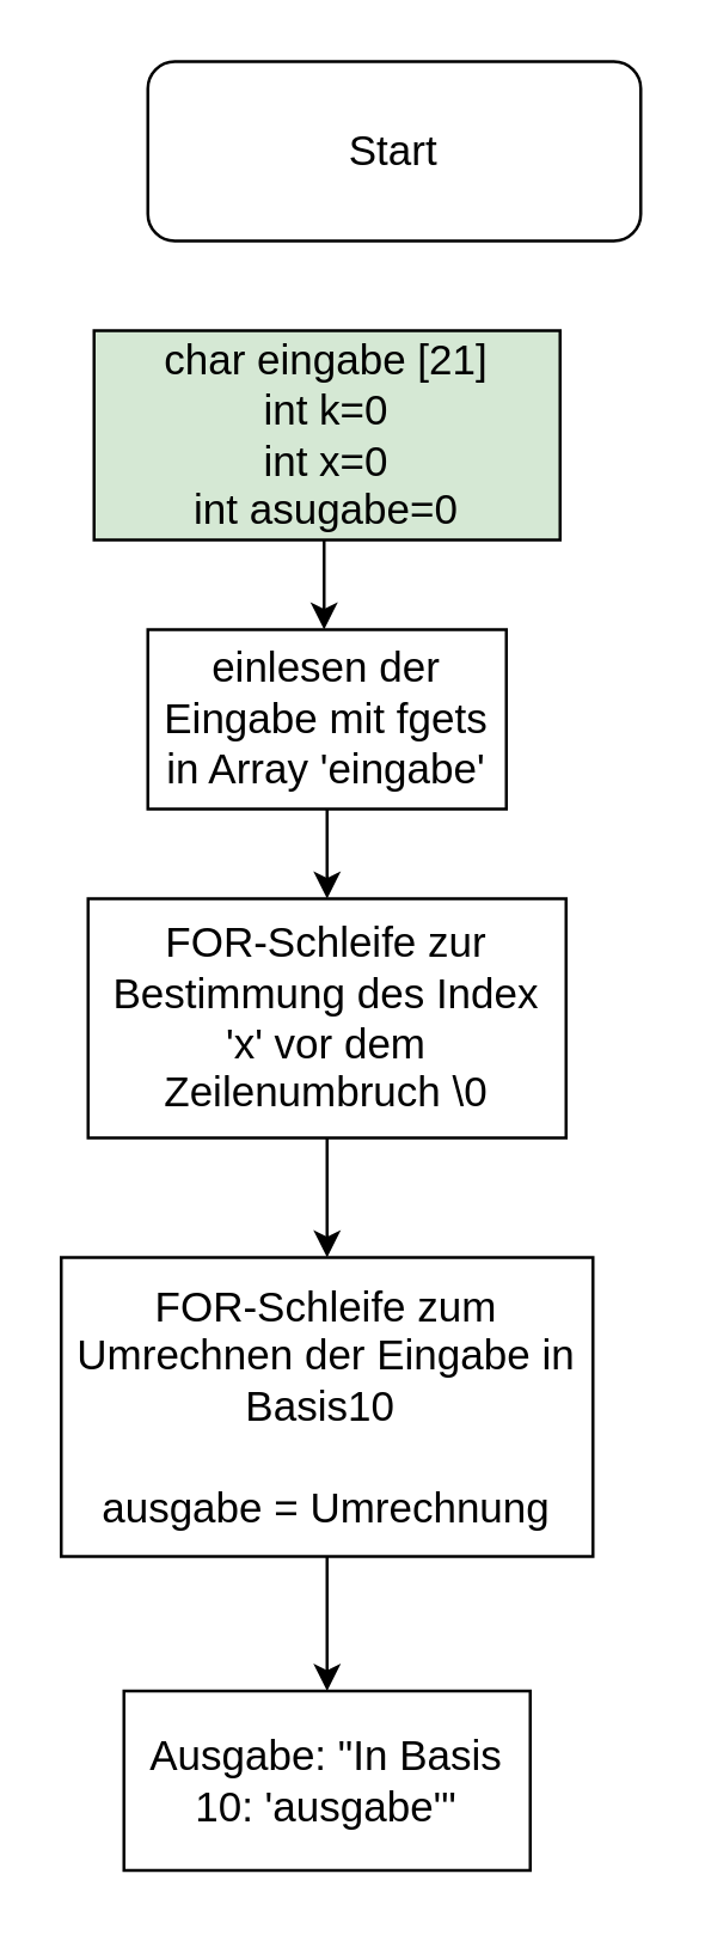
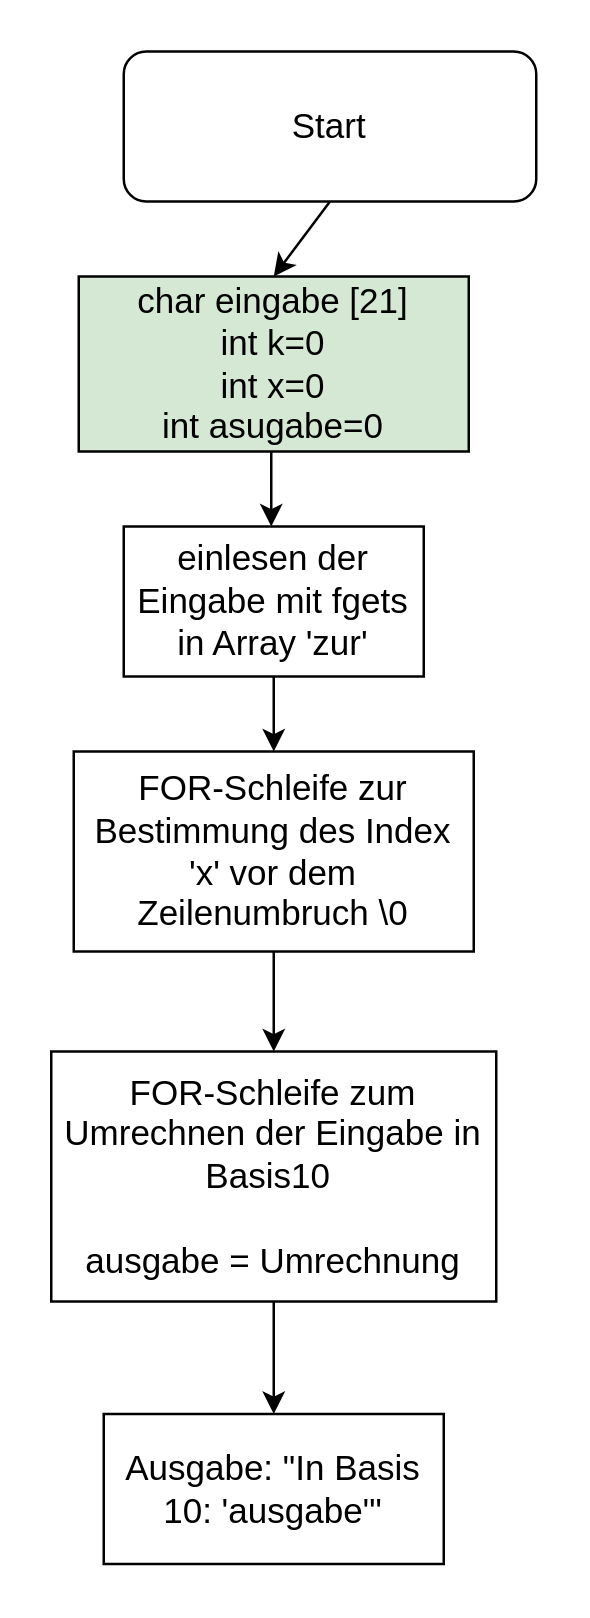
  <mxCell id="0" />
  <mxCell id="1" parent="0" />
  <mxCell id="2" value="&lt;font style=&quot;font-size: 14px&quot;&gt;Start&lt;/font&gt;" style="rounded=1;whiteSpace=wrap;html=1;" vertex="1" parent="1"><mxGeometry x="49" y="20" width="165" height="60" as="geometry" /></mxCell>
  <mxCell id="3" value="&lt;font style=&quot;font-size: 14px&quot;&gt;char eingabe [21]&lt;br&gt;int k=0&lt;br&gt;int x=0&lt;br&gt;int asugabe=0&lt;/font&gt;" style="rounded=0;whiteSpace=wrap;html=1;fillColor=#d5e8d4;" vertex="1" parent="1"><mxGeometry x="31" y="110" width="156" height="70" as="geometry" /></mxCell>
- <mxCell id="4" value="&lt;font style=&quot;font-size: 14px&quot;&gt;einlesen der Eingabe mit fgets in Array 'eingabe'&lt;/font&gt;" style="rounded=0;whiteSpace=wrap;html=1;" vertex="1" parent="1"><mxGeometry x="49" y="210" width="120" height="60" as="geometry" /></mxCell>
+ <mxCell id="4" value="&lt;font style=&quot;font-size: 14px&quot;&gt;einlesen der Eingabe mit fgets in Array 'zur'&lt;/font&gt;" style="rounded=0;whiteSpace=wrap;html=1;" vertex="1" parent="1"><mxGeometry x="49" y="210" width="120" height="60" as="geometry" /></mxCell>
  <mxCell id="5" value="&lt;font style=&quot;font-size: 14px&quot;&gt;FOR-Schleife zur Bestimmung des Index 'x' vor dem Zeilenumbruch \0&lt;/font&gt;" style="rounded=0;whiteSpace=wrap;html=1;" vertex="1" parent="1"><mxGeometry x="29" y="300" width="160" height="80" as="geometry" /></mxCell>
  <mxCell id="6" value="&lt;font style=&quot;font-size: 14px&quot;&gt;FOR-Schleife zum Umrechnen der Eingabe in Basis10&amp;nbsp;&lt;br&gt;&lt;br&gt;ausgabe = Umrechnung&lt;/font&gt;" style="rounded=0;whiteSpace=wrap;html=1;" vertex="1" parent="1"><mxGeometry x="20" y="420" width="178" height="100" as="geometry" /></mxCell>
  <mxCell id="7" value="&lt;font style=&quot;font-size: 14px&quot;&gt;Ausgabe: &quot;In Basis 10: 'ausgabe'&quot;&lt;/font&gt;" style="rounded=0;whiteSpace=wrap;html=1;" vertex="1" parent="1"><mxGeometry x="41" y="565" width="136" height="60" as="geometry" /></mxCell>
+ <mxCell id="8" value="" style="endArrow=classic;html=1;exitX=0.5;exitY=1;exitDx=0;exitDy=0;entryX=0.5;entryY=0;entryDx=0;entryDy=0;" edge="1" parent="1" source="2" target="3"><mxGeometry width="50" height="50" relative="1" as="geometry"><mxPoint x="295" y="150" as="sourcePoint" /><mxPoint x="345" y="100" as="targetPoint" /></mxGeometry></mxCell>
  <mxCell id="9" value="" style="endArrow=classic;html=1;exitX=0.5;exitY=1;exitDx=0;exitDy=0;entryX=0.5;entryY=0;entryDx=0;entryDy=0;" edge="1" parent="1"><mxGeometry width="50" height="50" relative="1" as="geometry"><mxPoint x="108" y="180" as="sourcePoint" /><mxPoint x="108" y="210" as="targetPoint" /></mxGeometry></mxCell>
  <mxCell id="10" value="" style="endArrow=classic;html=1;exitX=0.5;exitY=1;exitDx=0;exitDy=0;entryX=0.5;entryY=0;entryDx=0;entryDy=0;" edge="1" parent="1"><mxGeometry width="50" height="50" relative="1" as="geometry"><mxPoint x="109" y="270" as="sourcePoint" /><mxPoint x="109" y="300" as="targetPoint" /></mxGeometry></mxCell>
  <mxCell id="11" value="" style="endArrow=classic;html=1;exitX=0.5;exitY=1;exitDx=0;exitDy=0;entryX=0.5;entryY=0;entryDx=0;entryDy=0;" edge="1" parent="1" target="7"><mxGeometry width="50" height="50" relative="1" as="geometry"><mxPoint x="109" y="520" as="sourcePoint" /><mxPoint x="109" y="550" as="targetPoint" /></mxGeometry></mxCell>
  <mxCell id="12" value="" style="endArrow=classic;html=1;exitX=0.5;exitY=1;exitDx=0;exitDy=0;entryX=0.5;entryY=0;entryDx=0;entryDy=0;" edge="1" parent="1" target="6"><mxGeometry width="50" height="50" relative="1" as="geometry"><mxPoint x="109" y="380" as="sourcePoint" /><mxPoint x="109" y="410" as="targetPoint" /></mxGeometry></mxCell>
